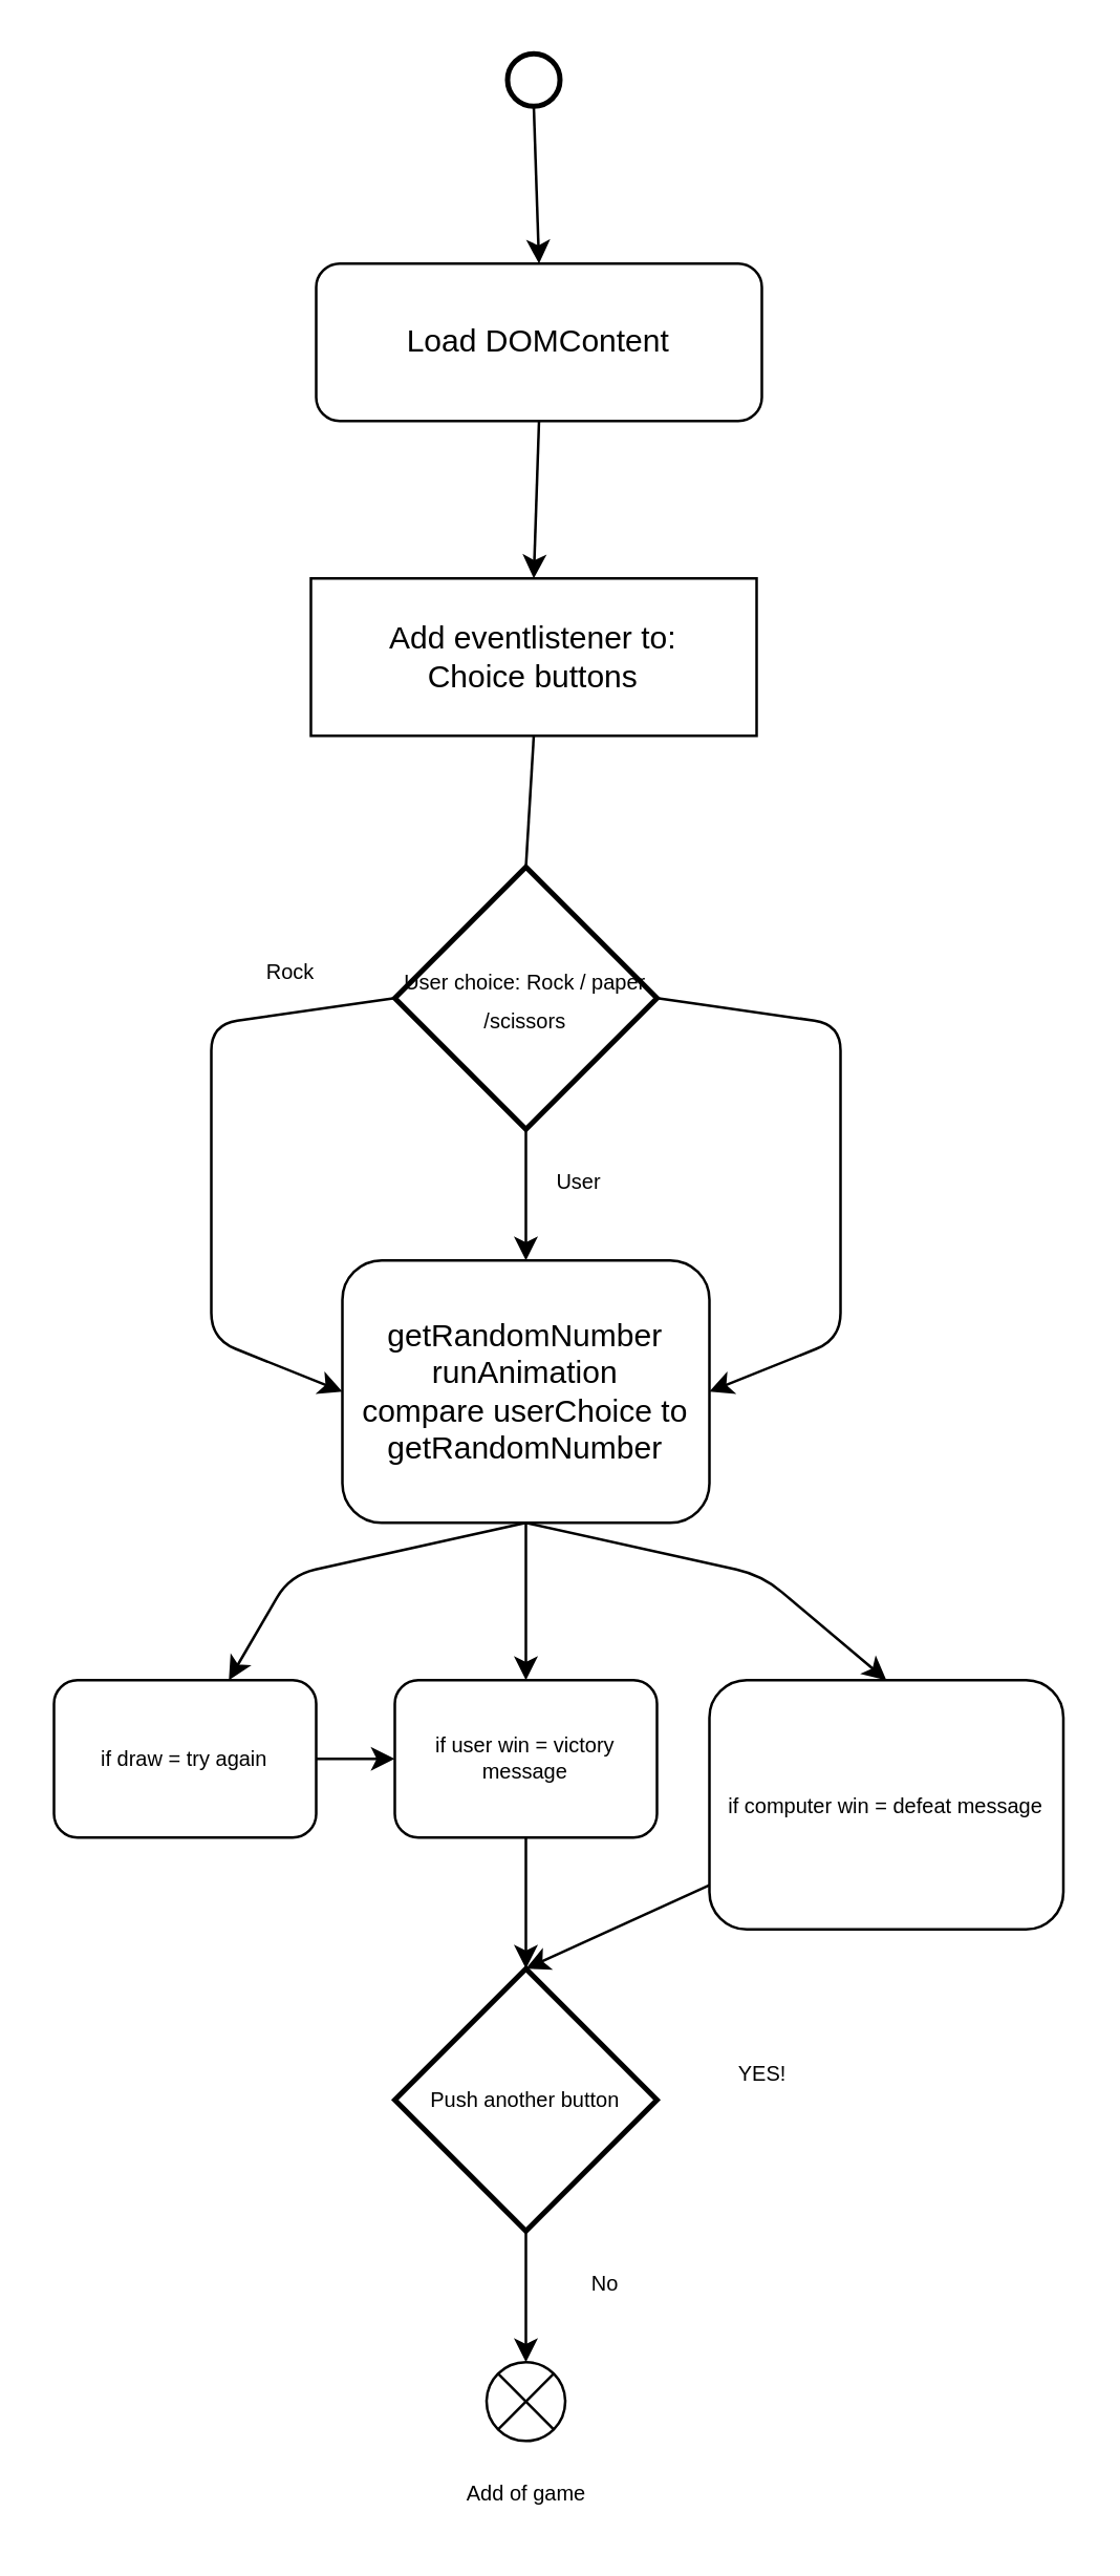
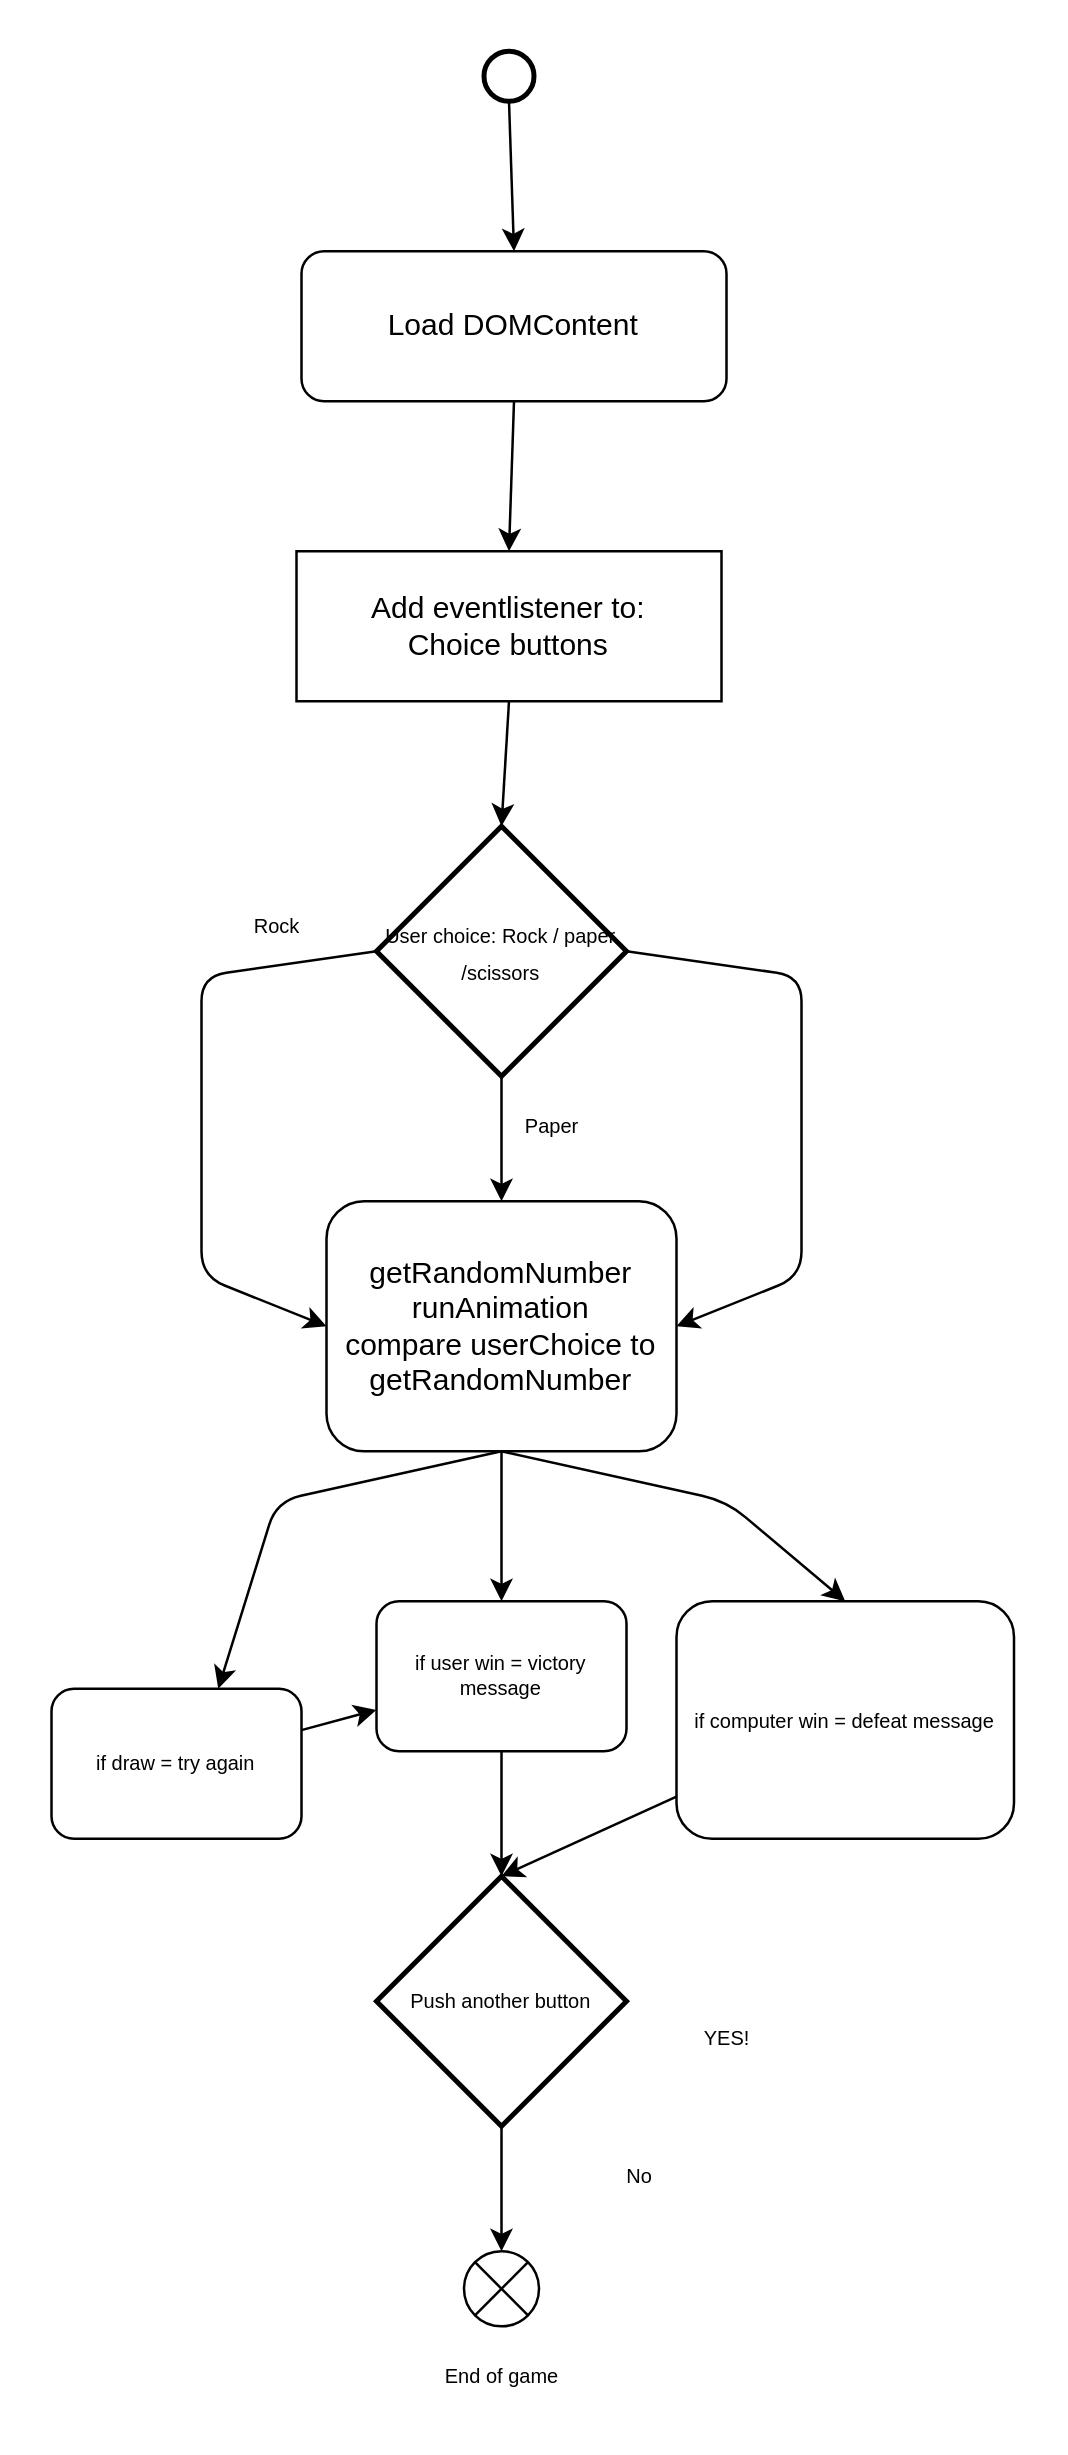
  <mxCell id="0" />
  <mxCell id="1" parent="0" />
  <mxCell id="2" style="edgeStyle=none;html=1;exitX=0.5;exitY=1;exitDx=0;exitDy=0;exitPerimeter=0;entryX=0.5;entryY=0;entryDx=0;entryDy=0;" parent="1" source="3" target="5" edge="1"><mxGeometry relative="1" as="geometry" /></mxCell>
  <mxCell id="3" value="" style="strokeWidth=2;html=1;shape=mxgraph.flowchart.start_2;whiteSpace=wrap;" parent="1" vertex="1"><mxGeometry x="193" y="20" width="20" height="20" as="geometry" /></mxCell>
  <mxCell id="4" style="edgeStyle=none;html=1;exitX=0.5;exitY=1;exitDx=0;exitDy=0;entryX=0.5;entryY=0;entryDx=0;entryDy=0;" parent="1" source="5" target="7" edge="1"><mxGeometry relative="1" as="geometry" /></mxCell>
  <mxCell id="5" value="Load DOMContent" style="rounded=1;whiteSpace=wrap;html=1;" parent="1" vertex="1"><mxGeometry x="120" y="100" width="170" height="60" as="geometry" /></mxCell>
- <mxCell id="6" style="edgeStyle=none;html=1;exitX=0.5;exitY=1;exitDx=0;exitDy=0;entryX=0.5;entryY=0;entryDx=0;entryDy=0;entryPerimeter=0;endArrow=none;" parent="1" source="7" target="11" edge="1"><mxGeometry relative="1" as="geometry" /></mxCell>
+ <mxCell id="6" style="edgeStyle=none;html=1;exitX=0.5;exitY=1;exitDx=0;exitDy=0;entryX=0.5;entryY=0;entryDx=0;entryDy=0;entryPerimeter=0;" parent="1" source="7" target="11" edge="1"><mxGeometry relative="1" as="geometry" /></mxCell>
  <mxCell id="7" value="Add eventlistener to:&lt;br&gt;Choice buttons" style="whiteSpace=wrap;html=1;rounded=0;" parent="1" vertex="1"><mxGeometry x="118" y="220" width="170" height="60" as="geometry" /></mxCell>
  <mxCell id="8" style="edgeStyle=none;html=1;exitX=0;exitY=0.5;exitDx=0;exitDy=0;exitPerimeter=0;entryX=0;entryY=0.5;entryDx=0;entryDy=0;" parent="1" source="11" target="15" edge="1"><mxGeometry relative="1" as="geometry"><Array as="points"><mxPoint x="80" y="390" /><mxPoint x="80" y="510" /></Array></mxGeometry></mxCell>
  <mxCell id="9" style="edgeStyle=none;html=1;exitX=1;exitY=0.5;exitDx=0;exitDy=0;exitPerimeter=0;entryX=1;entryY=0.5;entryDx=0;entryDy=0;" parent="1" source="11" target="15" edge="1"><mxGeometry relative="1" as="geometry"><Array as="points"><mxPoint x="320" y="390" /><mxPoint x="320" y="510" /></Array></mxGeometry></mxCell>
  <mxCell id="10" style="edgeStyle=none;html=1;exitX=0.5;exitY=1;exitDx=0;exitDy=0;exitPerimeter=0;entryX=0.5;entryY=0;entryDx=0;entryDy=0;" parent="1" source="11" target="15" edge="1"><mxGeometry relative="1" as="geometry" /></mxCell>
  <mxCell id="11" value="&lt;font style=&quot;font-size: 8px;&quot;&gt;User choice: Rock / paper /scissors&lt;/font&gt;" style="strokeWidth=2;html=1;shape=mxgraph.flowchart.decision;whiteSpace=wrap;" parent="1" vertex="1"><mxGeometry x="150" y="330" width="100" height="100" as="geometry" /></mxCell>
  <mxCell id="12" style="edgeStyle=none;html=1;fontSize=8;entryX=0.5;entryY=0;entryDx=0;entryDy=0;" parent="1" source="15" target="27" edge="1"><mxGeometry relative="1" as="geometry"><mxPoint x="200" y="630" as="targetPoint" /></mxGeometry></mxCell>
  <mxCell id="13" style="edgeStyle=none;html=1;exitX=0.5;exitY=1;exitDx=0;exitDy=0;fontSize=8;entryX=0.5;entryY=0;entryDx=0;entryDy=0;" parent="1" source="15" target="29" edge="1"><mxGeometry relative="1" as="geometry"><mxPoint x="300" y="630" as="targetPoint" /><Array as="points"><mxPoint x="290" y="600" /></Array></mxGeometry></mxCell>
  <mxCell id="14" style="edgeStyle=none;html=1;exitX=0.5;exitY=1;exitDx=0;exitDy=0;fontSize=8;entryX=0.667;entryY=0;entryDx=0;entryDy=0;entryPerimeter=0;" parent="1" source="15" target="25" edge="1"><mxGeometry relative="1" as="geometry"><mxPoint x="100" y="630" as="targetPoint" /><Array as="points"><mxPoint x="110" y="600" /></Array></mxGeometry></mxCell>
  <mxCell id="15" value="getRandomNumber&lt;br&gt;runAnimation&lt;br&gt;compare userChoice to getRandomNumber" style="rounded=1;whiteSpace=wrap;html=1;" parent="1" vertex="1"><mxGeometry x="130" y="480" width="140" height="100" as="geometry" /></mxCell>
  <mxCell id="16" style="edgeStyle=none;html=1;fontSize=8;" parent="1" source="17" edge="1"><mxGeometry relative="1" as="geometry"><mxPoint x="200" y="900" as="targetPoint" /></mxGeometry></mxCell>
  <mxCell id="17" value="Push another button" style="strokeWidth=2;html=1;shape=mxgraph.flowchart.decision;whiteSpace=wrap;fontSize=8;" parent="1" vertex="1"><mxGeometry x="150" y="750" width="100" height="100" as="geometry" /></mxCell>
  <mxCell id="18" value="Rock" style="text;html=1;align=center;verticalAlign=middle;resizable=0;points=[];autosize=1;strokeColor=none;fillColor=none;fontSize=8;" parent="1" vertex="1"><mxGeometry x="90" y="360" width="40" height="20" as="geometry" /></mxCell>
- <mxCell id="19" value="User" style="text;html=1;align=center;verticalAlign=middle;resizable=0;points=[];autosize=1;strokeColor=none;fillColor=none;fontSize=8;" parent="1" vertex="1"><mxGeometry x="200" y="440" width="40" height="20" as="geometry" /></mxCell>
- <mxCell id="20" value="YES!" style="text;html=1;align=center;verticalAlign=middle;resizable=0;points=[];autosize=1;strokeColor=none;fillColor=none;fontSize=8;" parent="1" vertex="1"><mxGeometry x="270" y="780" width="40" height="20" as="geometry" /></mxCell>
+ <mxCell id="19" value="Paper" style="text;html=1;align=center;verticalAlign=middle;resizable=0;points=[];autosize=1;strokeColor=none;fillColor=none;fontSize=8;" parent="1" vertex="1"><mxGeometry x="200" y="440" width="40" height="20" as="geometry" /></mxCell>
+ <mxCell id="20" value="YES!" style="text;html=1;align=center;verticalAlign=middle;resizable=0;points=[];autosize=1;strokeColor=none;fillColor=none;fontSize=8;" parent="1" vertex="1"><mxGeometry x="270" y="805" width="40" height="20" as="geometry" /></mxCell>
  <mxCell id="21" value="" style="verticalLabelPosition=bottom;verticalAlign=top;html=1;shape=mxgraph.flowchart.or;fontSize=8;" parent="1" vertex="1"><mxGeometry x="185" y="900" width="30" height="30" as="geometry" /></mxCell>
- <mxCell id="22" value="No" style="text;html=1;align=center;verticalAlign=middle;resizable=0;points=[];autosize=1;strokeColor=none;fillColor=none;fontSize=8;" parent="1" vertex="1"><mxGeometry x="215" y="860" width="30" height="20" as="geometry" /></mxCell>
- <mxCell id="23" value="Add of game" style="text;html=1;align=center;verticalAlign=middle;resizable=0;points=[];autosize=1;strokeColor=none;fillColor=none;fontSize=8;" parent="1" vertex="1"><mxGeometry x="165" y="940" width="70" height="20" as="geometry" /></mxCell>
+ <mxCell id="22" value="No" style="text;html=1;align=center;verticalAlign=middle;resizable=0;points=[];autosize=1;strokeColor=none;fillColor=none;fontSize=8;" parent="1" vertex="1"><mxGeometry x="240" y="860" width="30" height="20" as="geometry" /></mxCell>
+ <mxCell id="23" value="End of game" style="text;html=1;align=center;verticalAlign=middle;resizable=0;points=[];autosize=1;strokeColor=none;fillColor=none;fontSize=8;" parent="1" vertex="1"><mxGeometry x="165" y="940" width="70" height="20" as="geometry" /></mxCell>
  <mxCell id="24" style="edgeStyle=none;html=1;fontSize=8;" parent="1" source="25" target="27" edge="1"><mxGeometry relative="1" as="geometry" /></mxCell>
- <mxCell id="25" value="if draw = try again" style="rounded=1;whiteSpace=wrap;html=1;fontSize=8;" parent="1" vertex="1"><mxGeometry x="20" y="640" width="100" height="60" as="geometry" /></mxCell>
+ <mxCell id="25" value="if draw = try again" style="rounded=1;whiteSpace=wrap;html=1;fontSize=8;" parent="1" vertex="1"><mxGeometry x="20" y="675" width="100" height="60" as="geometry" /></mxCell>
  <mxCell id="26" style="edgeStyle=none;html=1;fontSize=8;" parent="1" source="27" edge="1"><mxGeometry relative="1" as="geometry"><mxPoint x="200" y="750" as="targetPoint" /></mxGeometry></mxCell>
  <mxCell id="27" value="if user win = victory message" style="rounded=1;whiteSpace=wrap;html=1;fontSize=8;" parent="1" vertex="1"><mxGeometry x="150" y="640" width="100" height="60" as="geometry" /></mxCell>
  <mxCell id="28" style="edgeStyle=none;html=1;fontSize=8;" parent="1" source="29" edge="1"><mxGeometry relative="1" as="geometry"><mxPoint x="200" y="750" as="targetPoint" /></mxGeometry></mxCell>
  <mxCell id="29" value="if computer win = defeat message" style="rounded=1;whiteSpace=wrap;html=1;fontSize=8;" parent="1" vertex="1"><mxGeometry x="270" y="640" width="135" height="95" as="geometry" /></mxCell>
